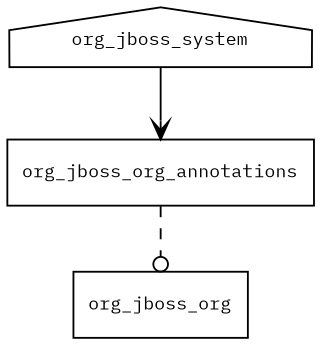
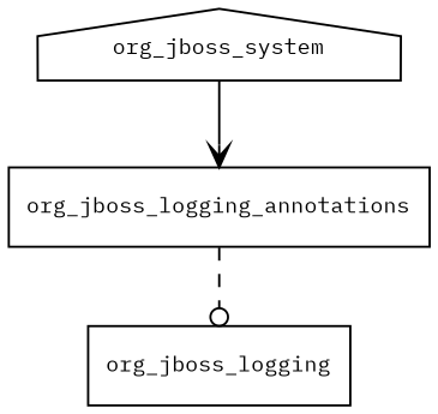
  digraph {
    fontname="IBM Plex Mono"
    node [fontname="IBM Plex Mono" fontsize=10.0 shape=box]
    edge [fontname="IBM Plex Mono"]
    org_jboss_system [shape=house]
-   org_jboss_logging_annotations [label=org_jboss_org_annotations]
-   org_jboss_logging [label=org_jboss_org]
+   org_jboss_logging_annotations
+   org_jboss_logging
    org_jboss_system -> org_jboss_logging_annotations [arrowhead=vee style=solid]
    org_jboss_logging_annotations -> org_jboss_logging [arrowhead=odot style=dashed]
  }
